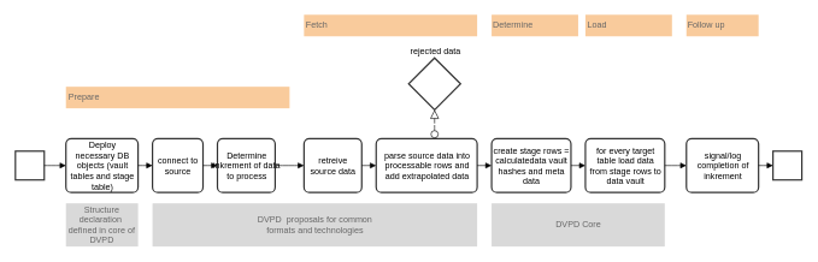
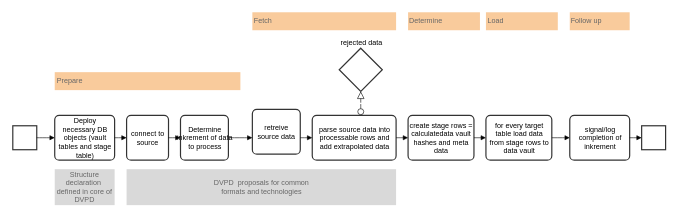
  <mxCell id="0" />
  <mxCell id="1" value="Layer 0" parent="0" />
  <mxCell id="2" style="shadow=0;strokeWidth=2;fillColor=#FFFFFF;strokeColor=#333333;opacity=100.0;gliffyId=0;" parent="1" vertex="1"><mxGeometry y="209.5" width="40" height="40" as="geometry" x="20" /></mxCell>
  <mxCell id="3" value="&lt;div style='width: 93.0px;height:auto;word-break: break-word;'&gt;&lt;div align=&quot;center&quot;&gt;&lt;span style=&quot;font-family: Arial; font-size: 12px; text-decoration: none; line-height: 0;&quot;&gt;&lt;span style=&quot;text-decoration: none; line-height: 14px;&quot;&gt;Deploy necessary DB objects (vault tables and stage table)&lt;/span&gt;&lt;/span&gt;&lt;/div&gt;&lt;/div&gt;" style="shape=rect;rounded=1;arcSize=15;absoluteArcSize=1;shadow=0;strokeWidth=2;fillColor=#FFFFFF;strokeColor=#333333;opacity=100.0;html=1;nl2Br=0;verticalAlign=middle;align=center;spacingLeft=2.0;spacingRight=0;whiteSpace=wrap;gliffyId=5;" parent="1" vertex="1"><mxGeometry x="90" y="192" width="100" height="75" as="geometry" /></mxCell>
  <mxCell id="4" value="&lt;div style='width: 93.0px;height:auto;word-break: break-word;'&gt;&lt;div align=&quot;center&quot;&gt;&lt;span style=&quot;font-family: Arial; font-size: 12px; text-decoration: none; line-height: 0;&quot;&gt;&lt;span style=&quot;text-decoration: none; line-height: 14px;&quot;&gt;Determine inkrement of data to process&lt;/span&gt;&lt;/span&gt;&lt;/div&gt;&lt;/div&gt;" style="shape=rect;rounded=1;arcSize=15;absoluteArcSize=1;shadow=0;strokeWidth=2;fillColor=#FFFFFF;strokeColor=#333333;opacity=100.0;html=1;nl2Br=0;verticalAlign=middle;align=center;spacingLeft=2.0;spacingRight=0;whiteSpace=wrap;gliffyId=8;" parent="1" vertex="1"><mxGeometry x="300" y="192" width="80" height="75" as="geometry" /></mxCell>
  <mxCell id="5" value="&lt;div style='width: 93.0px;height:auto;word-break: break-word;'&gt;&lt;div align=&quot;center&quot;&gt;&lt;span style=&quot;font-family: Arial; font-size: 12px; line-height: 0;&quot;&gt;&lt;span style=&quot;line-height: 14px;&quot;&gt;signal/log completion of inkrement&lt;/span&gt;&lt;/span&gt;&lt;/div&gt;&lt;/div&gt;" style="shape=rect;rounded=1;arcSize=15;absoluteArcSize=1;shadow=0;strokeWidth=2;fillColor=#FFFFFF;strokeColor=#333333;opacity=100.0;html=1;nl2Br=0;verticalAlign=middle;align=center;spacingLeft=2.0;spacingRight=0;whiteSpace=wrap;gliffyId=33;" parent="1" vertex="1"><mxGeometry x="950" y="192" width="100" height="75" as="geometry" /></mxCell>
  <mxCell id="6" value="&lt;div style='width: 64.2px;height:auto;word-break: break-word;'&gt;&lt;div align=&quot;center&quot;&gt;&lt;span style=&quot;font-family: Arial; font-size: 12px; text-decoration: none; line-height: 0;&quot;&gt;&lt;span style=&quot;text-decoration: none; line-height: 14px;&quot;&gt;connect to source&lt;/span&gt;&lt;/span&gt;&lt;/div&gt;&lt;/div&gt;" style="shape=rect;rounded=1;arcSize=15;absoluteArcSize=1;shadow=0;strokeWidth=2;fillColor=#FFFFFF;strokeColor=#333333;opacity=100.0;html=1;nl2Br=0;verticalAlign=middle;align=center;spacingLeft=1.4;spacingRight=0;whiteSpace=wrap;gliffyId=11;" parent="1" vertex="1"><mxGeometry x="210" y="192" width="70" height="75" as="geometry" /></mxCell>
- <mxCell id="7" value="&lt;div style='width: 73.8px;height:auto;word-break: break-word;'&gt;&lt;div align=&quot;center&quot;&gt;&lt;span style=&quot;font-family: Arial; font-size: 12px; text-decoration: none; line-height: 0;&quot;&gt;&lt;span style=&quot;text-decoration: none; line-height: 14px;&quot;&gt;retreive source data&lt;/span&gt;&lt;/span&gt;&lt;/div&gt;&lt;/div&gt;" style="shape=rect;rounded=1;arcSize=15;absoluteArcSize=1;shadow=0;strokeWidth=2;fillColor=#FFFFFF;strokeColor=#333333;opacity=100.0;html=1;nl2Br=0;verticalAlign=middle;align=center;spacingLeft=1.6;spacingRight=0;whiteSpace=wrap;gliffyId=14;" parent="1" vertex="1"><mxGeometry x="420" y="192" width="80" height="75" as="geometry" /></mxCell>
+ <mxCell id="7" value="&lt;div style='width: 73.8px;height:auto;word-break: break-word;'&gt;&lt;div align=&quot;center&quot;&gt;&lt;span style=&quot;font-family: Arial; font-size: 12px; text-decoration: none; line-height: 0;&quot;&gt;&lt;span style=&quot;text-decoration: none; line-height: 14px;&quot;&gt;retreive source data&lt;/span&gt;&lt;/span&gt;&lt;/div&gt;&lt;/div&gt;" style="shape=rect;rounded=1;arcSize=15;absoluteArcSize=1;shadow=0;strokeWidth=2;fillColor=#FFFFFF;strokeColor=#333333;opacity=100.0;html=1;nl2Br=0;verticalAlign=middle;align=center;spacingLeft=1.6;spacingRight=0;whiteSpace=wrap;gliffyId=14;" parent="1" vertex="1"><mxGeometry x="420" y="182" width="80" height="75" as="geometry" /></mxCell>
  <mxCell id="8" value="&lt;div style='width: 131.4px;height:auto;word-break: break-word;'&gt;&lt;div align=&quot;center&quot;&gt;&lt;span style=&quot;font-family: Arial; font-size: 12px; text-decoration: none; line-height: 0;&quot;&gt;&lt;span style=&quot;text-decoration: none; line-height: 14px;&quot;&gt;parse source data into processable rows and add extrapolated data&lt;/span&gt;&lt;/span&gt;&lt;/div&gt;&lt;/div&gt;" style="shape=rect;rounded=1;arcSize=15;absoluteArcSize=1;shadow=0;strokeWidth=2;fillColor=#FFFFFF;strokeColor=#333333;opacity=100.0;html=1;nl2Br=0;verticalAlign=middle;align=center;spacingLeft=2.8;spacingRight=0;whiteSpace=wrap;gliffyId=17;" parent="1" vertex="1"><mxGeometry x="520" y="192" width="140" height="75" as="geometry" /></mxCell>
  <mxCell id="9" value="create stage&#10;rows = calculatedata vault hashes and meta data" style="shape=rect;rounded=1;arcSize=15;absoluteArcSize=1;shadow=0;strokeWidth=2;fillColor=#FFFFFF;strokeColor=#333333;opacity=100.0;nl2Br=0;verticalAlign=middle;align=center;spacingLeft=1.6;spacingRight=0;whiteSpace=wrap;gliffyId=23;" parent="1" vertex="1"><mxGeometry x="680" y="192" width="110" height="75" as="geometry" /></mxCell>
  <mxCell id="10" value="&lt;div style='width: 80.391px;height:auto;word-break: break-word;'&gt;&lt;div align=&quot;center&quot;&gt;&lt;span style=&quot;font-family: Arial; font-size: 12px; text-decoration: none; line-height: 14px;&quot;&gt;rejected data&lt;/span&gt;&lt;/div&gt;&lt;/div&gt;" style="rhombus;shadow=0;strokeWidth=2;fillColor=#FFFFFF;strokeColor=#333333;opacity=100.0;html=1;nl2Br=0;verticalLabelPosition=top;verticalAlign=bottom;align=center;spacingLeft=2.0;spacingRight=0;gliffyId=58;" parent="1" vertex="1"><mxGeometry x="565" y="80" width="72" height="72" as="geometry" /></mxCell>
  <mxCell id="11" style="shape=filledEdge;strokeWidth=1;strokeColor=#000000;fillColor=none;startArrow=oval;startFill=0;startSize=10;sourcePerimeterSpacing=6;;endArrow=block;endFill=0;endSize=10;rounded=1;dashed=1;fixDash=1;dashPattern=8.0 2.0;gliffyId=63;edgeStyle=orthogonalEdgeStyle;" parent="1" source="8" target="10" edge="1"><mxGeometry width="100" height="100" relative="1" as="geometry"><Array as="points"><mxPoint x="601" y="192.112" /><mxPoint x="601" y="178.742" /><mxPoint x="601" y="165.371" /><mxPoint x="601" y="152" /></Array></mxGeometry></mxCell>
  <mxCell id="12" value="for every target table load data from stage rows to data vault" style="shape=rect;rounded=1;arcSize=15;absoluteArcSize=1;shadow=0;strokeWidth=2;fillColor=#FFFFFF;strokeColor=#333333;opacity=100.0;nl2Br=0;verticalAlign=middle;align=center;spacingLeft=2.8;spacingRight=0;whiteSpace=wrap;gliffyId=26;" parent="1" vertex="1"><mxGeometry x="810" y="192" width="110" height="75" as="geometry" /></mxCell>
- <mxCell id="13" value="&lt;div style='width: 233.8px;height:auto;word-break: break-word;'&gt;&lt;div align=&quot;center&quot;&gt;&lt;span style=&quot;font-family: Arial; font-size: 12px; text-decoration: none; color: #666666; line-height: 0;&quot;&gt;&lt;span style=&quot;text-decoration: none; line-height: 14px;&quot;&gt;DVPD Core&lt;/span&gt;&lt;/span&gt;&lt;/div&gt;&lt;/div&gt;" style="shape=rect;shadow=0;strokeWidth=0;strokeColor=none;fillColor=#d9d9d9;opacity=100.0;html=1;nl2Br=0;verticalAlign=middle;align=center;spacingLeft=1.6;spacingRight=0;whiteSpace=wrap;gliffyId=36;" parent="1" vertex="1"><mxGeometry x="680" y="282" width="240" height="60" as="geometry" /></mxCell>
  <mxCell id="14" value="&lt;div style=&quot;width: 95.667px;height:auto;word-break: break-word;&quot;&gt;&lt;div align=&quot;center&quot;&gt;&lt;span style=&quot;font-family: Arial; font-size: 12px; text-decoration: none; color: #666666; line-height: 0;&quot;&gt;&lt;span style=&quot;text-decoration: none; line-height: 14px;&quot;&gt;Structure declaration&amp;nbsp; defined in core of DVPD&lt;/span&gt;&lt;/span&gt;&lt;/div&gt;&lt;/div&gt;" style="shape=rect;shadow=0;strokeWidth=0;strokeColor=none;fillColor=#d9d9d9;opacity=100.0;html=1;nl2Br=0;verticalAlign=middle;align=center;spacingLeft=0.667;spacingRight=0;whiteSpace=wrap;gliffyId=39;" parent="1" vertex="1"><mxGeometry x="90" y="282" width="100" height="60" as="geometry" /></mxCell>
  <mxCell id="15" value="&lt;div style='width: 184.467px;height:auto;word-break: break-word;'&gt;&lt;div align=&quot;center&quot;&gt;&lt;span style=&quot;font-family: Arial; font-size: 12px; color: rgb(102, 102, 102); text-decoration: none; line-height: 14px;&quot;&gt; DVPD&amp;nbsp; proposals for common formats and technologies&lt;/span&gt;&lt;/div&gt;&lt;/div&gt;" style="shape=rect;shadow=0;strokeWidth=0;strokeColor=none;fillColor=#d9d9d9;opacity=100.0;html=1;nl2Br=0;verticalAlign=middle;align=center;spacingLeft=1.267;spacingRight=0;whiteSpace=wrap;gliffyId=44;" parent="1" vertex="1"><mxGeometry x="210" y="282" width="450" height="60" as="geometry" /></mxCell>
  <mxCell id="16" value="&lt;div style='width: 302.867px;height:auto;word-break: break-word;'&gt;&lt;div align=&quot;left&quot;&gt;&lt;span style=&quot;font-family: Arial; font-size: 12px; text-decoration: none; color: #666666; line-height: 0;&quot;&gt;&lt;span style=&quot;text-decoration: none; line-height: 14px;&quot;&gt;Prepare&lt;/span&gt;&lt;/span&gt;&lt;/div&gt;&lt;/div&gt;" style="shape=rect;shadow=0;strokeWidth=0;strokeColor=none;fillColor=#f9cb9c;opacity=100.0;html=1;nl2Br=0;verticalAlign=middle;align=left;spacingLeft=2.067;spacingRight=0;whiteSpace=wrap;gliffyId=47;" parent="1" vertex="1"><mxGeometry x="90" y="120" width="310" height="30" as="geometry" /></mxCell>
  <mxCell id="17" value="&lt;div style='width: 233.8px;height:auto;word-break: break-word;'&gt;&lt;div align=&quot;left&quot;&gt;&lt;span style=&quot;font-family: Arial; font-size: 12px; text-decoration: none; color: #666666; line-height: 0;&quot;&gt;&lt;span style=&quot;text-decoration: none; line-height: 14px;&quot;&gt;Fetch&lt;/span&gt;&lt;/span&gt;&lt;/div&gt;&lt;/div&gt;" style="shape=rect;shadow=0;strokeWidth=0;strokeColor=none;fillColor=#f9cb9c;opacity=100.0;html=1;nl2Br=0;verticalAlign=middle;align=left;spacingLeft=1.6;spacingRight=0;whiteSpace=wrap;gliffyId=49;" parent="1" vertex="1"><mxGeometry x="420" y="20" width="240" height="30" as="geometry" /></mxCell>
  <mxCell id="18" value="&lt;div style='width: 75.933px;height:auto;word-break: break-word;'&gt;&lt;div align=&quot;left&quot;&gt;&lt;span style=&quot;font-family: Arial; font-size: 12px; text-decoration: none; color: #666666; line-height: 0;&quot;&gt;&lt;span style=&quot;text-decoration: none; line-height: 14px;&quot;&gt;Determine&lt;/span&gt;&lt;/span&gt;&lt;/div&gt;&lt;/div&gt;" style="shape=rect;shadow=0;strokeWidth=0;strokeColor=none;fillColor=#f9cb9c;opacity=100.0;html=1;nl2Br=0;verticalAlign=middle;align=left;spacingLeft=0.533;spacingRight=0;whiteSpace=wrap;gliffyId=51;" parent="1" vertex="1"><mxGeometry x="680" y="20" width="120" height="30" as="geometry" /></mxCell>
  <mxCell id="19" value="&lt;div style='width: 145.0px;height:auto;word-break: break-word;'&gt;&lt;div align=&quot;left&quot;&gt;&lt;span style=&quot;font-family: Arial; font-size: 12px; text-decoration: none; color: #666666; line-height: 0;&quot;&gt;&lt;span style=&quot;text-decoration: none; line-height: 14px;&quot;&gt;Load&lt;/span&gt;&lt;/span&gt;&lt;/div&gt;&lt;/div&gt;" style="shape=rect;shadow=0;strokeWidth=0;strokeColor=none;fillColor=#f9cb9c;opacity=100.0;html=1;nl2Br=0;verticalAlign=middle;align=left;spacingLeft=1.0;spacingRight=0;whiteSpace=wrap;gliffyId=53;" parent="1" vertex="1"><mxGeometry x="810" y="20" width="120" height="30" as="geometry" /></mxCell>
  <mxCell id="20" value="&lt;div style='width: 95.667px;height:auto;word-break: break-word;'&gt;&lt;div align=&quot;left&quot;&gt;&lt;span style=&quot;font-family: Arial; font-size: 12px; text-decoration: none; color: #666666; line-height: 0;&quot;&gt;&lt;span style=&quot;text-decoration: none; line-height: 14px;&quot;&gt;Follow up&lt;/span&gt;&lt;/span&gt;&lt;/div&gt;&lt;/div&gt;" style="shape=rect;shadow=0;strokeWidth=0;strokeColor=none;fillColor=#f9cb9c;opacity=100.0;html=1;nl2Br=0;verticalAlign=middle;align=left;spacingLeft=0.667;spacingRight=0;whiteSpace=wrap;gliffyId=55;" parent="1" vertex="1"><mxGeometry x="950" y="20" width="100" height="30" as="geometry" /></mxCell>
  <mxCell id="21" style="shape=filledEdge;strokeWidth=1;strokeColor=#000000;fillColor=none;startArrow=none;startFill=0;startSize=6;endArrow=block;endFill=1;endSize=6;rounded=1;gliffyId=7;edgeStyle=orthogonalEdgeStyle;" parent="1" target="3" edge="1"><mxGeometry width="100" height="100" relative="1" as="geometry"><mxPoint x="59.85" y="229.5" as="sourcePoint" /><Array as="points"><mxPoint x="69.9" y="229.5" /><mxPoint x="79.95" y="229.5" /><mxPoint x="90" y="229.5" /></Array></mxGeometry></mxCell>
  <mxCell id="22" style="shape=filledEdge;strokeWidth=1;strokeColor=#000000;fillColor=none;startArrow=none;startFill=0;startSize=6;endArrow=block;endFill=1;endSize=6;rounded=1;gliffyId=10;edgeStyle=orthogonalEdgeStyle;" parent="1" source="3" target="6" edge="1"><mxGeometry width="100" height="100" relative="1" as="geometry"><Array as="points"><mxPoint x="190" y="229.5" /><mxPoint x="196.667" y="229.5" /><mxPoint x="203.333" y="229.5" /><mxPoint x="210" y="229.5" /></Array></mxGeometry></mxCell>
  <mxCell id="23" style="shape=filledEdge;strokeWidth=1;strokeColor=#000000;fillColor=none;startArrow=none;startFill=0;startSize=6;endArrow=block;endFill=1;endSize=6;rounded=1;gliffyId=13;edgeStyle=orthogonalEdgeStyle;" parent="1" source="6" target="4" edge="1"><mxGeometry width="100" height="100" relative="1" as="geometry"><Array as="points"><mxPoint x="280" y="229.5" /><mxPoint x="286.667" y="229.5" /><mxPoint x="293.333" y="229.5" /><mxPoint x="300" y="229.5" /></Array></mxGeometry></mxCell>
  <mxCell id="24" style="shape=filledEdge;strokeWidth=1;strokeColor=#000000;fillColor=none;startArrow=none;startFill=0;startSize=6;endArrow=block;endFill=1;endSize=6;rounded=1;gliffyId=16;edgeStyle=orthogonalEdgeStyle;" parent="1" source="4" target="7" edge="1"><mxGeometry width="100" height="100" relative="1" as="geometry"><Array as="points"><mxPoint x="400" y="229.5" /><mxPoint x="406.667" y="229.5" /><mxPoint x="413.333" y="229.5" /><mxPoint x="420" y="229.5" /></Array></mxGeometry></mxCell>
  <mxCell id="25" style="shape=filledEdge;strokeWidth=1;strokeColor=#000000;fillColor=none;startArrow=none;startFill=0;startSize=6;endArrow=block;endFill=1;endSize=6;rounded=1;gliffyId=19;edgeStyle=orthogonalEdgeStyle;" parent="1" source="7" target="8" edge="1"><mxGeometry width="100" height="100" relative="1" as="geometry"><Array as="points"><mxPoint x="500" y="229.5" /><mxPoint x="506.667" y="229.5" /><mxPoint x="513.333" y="229.5" /><mxPoint x="520" y="229.5" /></Array></mxGeometry></mxCell>
  <mxCell id="26" style="shape=filledEdge;strokeWidth=1;strokeColor=#000000;fillColor=none;startArrow=none;startFill=0;startSize=6;endArrow=block;endFill=1;endSize=6;rounded=1;gliffyId=25;edgeStyle=orthogonalEdgeStyle;" parent="1" source="8" target="9" edge="1"><mxGeometry width="100" height="100" relative="1" as="geometry"><Array as="points"><mxPoint x="660" y="229.5" /><mxPoint x="666.667" y="229.5" /><mxPoint x="673.333" y="229.5" /><mxPoint x="680" y="229.5" /></Array></mxGeometry></mxCell>
  <mxCell id="27" style="shape=filledEdge;strokeWidth=1;strokeColor=#000000;fillColor=none;startArrow=none;startFill=0;startSize=6;endArrow=block;endFill=1;endSize=6;rounded=1;gliffyId=28;edgeStyle=orthogonalEdgeStyle;" parent="1" source="9" target="12" edge="1"><mxGeometry width="100" height="100" relative="1" as="geometry"><Array as="points"><mxPoint x="760" y="229.5" /><mxPoint x="766.667" y="229.5" /><mxPoint x="773.333" y="229.5" /><mxPoint x="780" y="229.5" /></Array></mxGeometry></mxCell>
  <mxCell id="28" style="shape=filledEdge;strokeWidth=1;strokeColor=#000000;fillColor=none;startArrow=none;startFill=0;startSize=6;endArrow=block;endFill=1;endSize=6;rounded=1;gliffyId=31;edgeStyle=orthogonalEdgeStyle;" parent="1" source="12" target="5" edge="1"><mxGeometry width="100" height="100" relative="1" as="geometry"><Array as="points"><mxPoint x="920" y="229.5" /><mxPoint x="930" y="229.5" /><mxPoint x="940" y="229.5" /><mxPoint x="950" y="229.5" /></Array></mxGeometry></mxCell>
  <mxCell id="29" style="shape=filledEdge;strokeWidth=1;strokeColor=#000000;fillColor=none;startArrow=none;startFill=0;startSize=6;endArrow=block;endFill=1;endSize=6;rounded=1;gliffyId=35;edgeStyle=orthogonalEdgeStyle;" parent="1" source="5" target="30" edge="1"><mxGeometry width="100" height="100" relative="1" as="geometry"><Array as="points"><mxPoint x="1050" y="229.5" /><mxPoint x="1056.667" y="229.5" /><mxPoint x="1063.333" y="229.5" /><mxPoint x="1070" y="229.5" /></Array></mxGeometry></mxCell>
  <mxCell id="30" style="shadow=0;strokeWidth=2;fillColor=#FFFFFF;strokeColor=#333333;opacity=100.0;gliffyId=29;" parent="1" vertex="1"><mxGeometry x="1070" y="209.5" width="40" height="40" as="geometry" /></mxCell>
